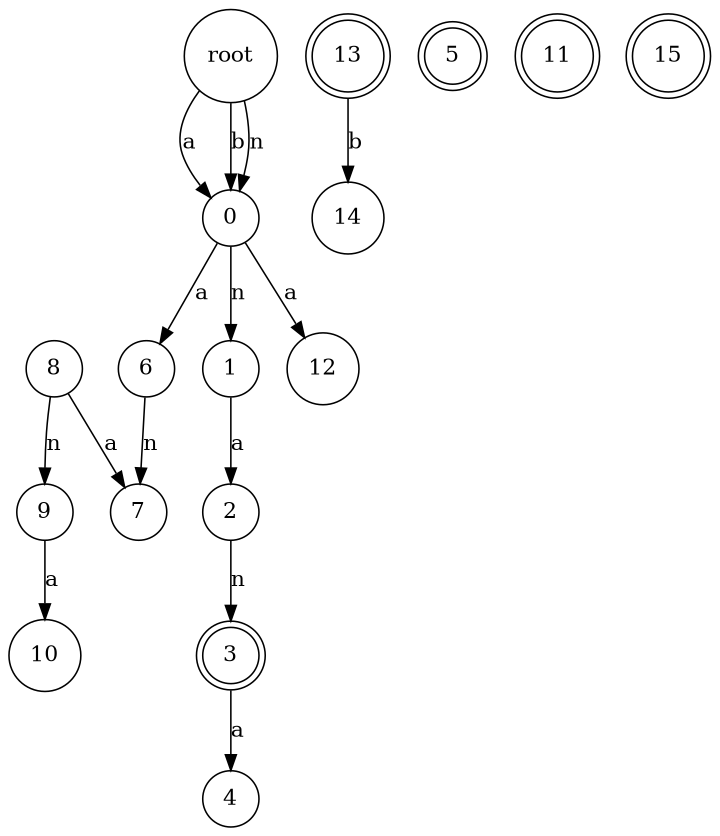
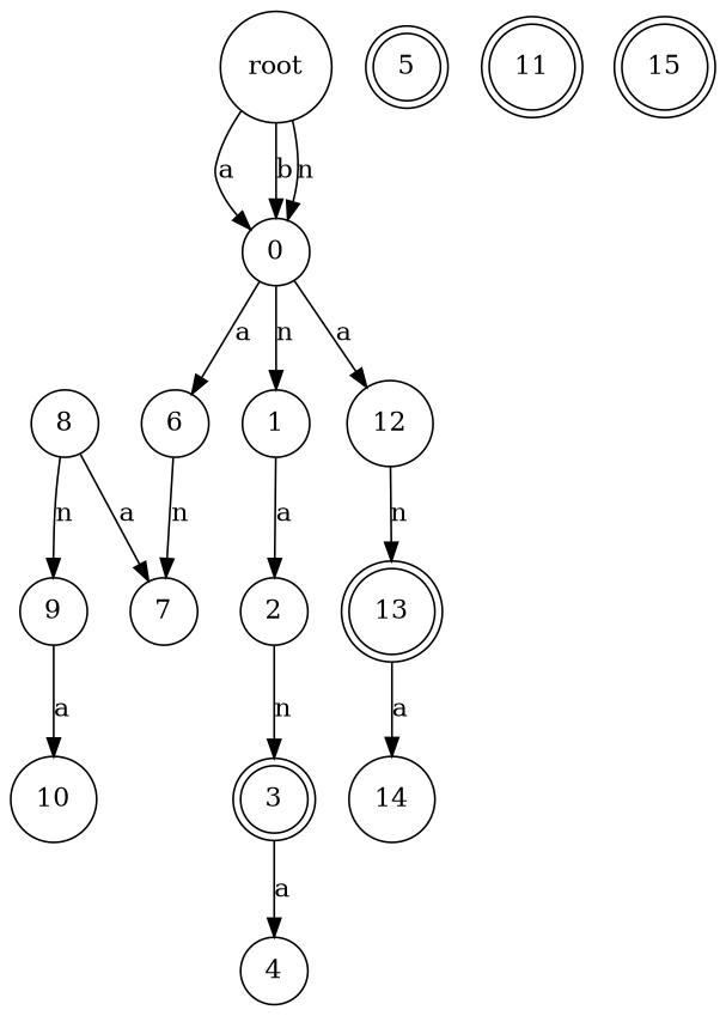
  digraph {
    node [shape=circle]
    n1 [label=0]
    n2 [label=1]
    n3 [label=6]
    n4 [label=12]
    n5 [label=2]
    n6 [label=7]
    n7 [label=13 shape=doublecircle]
    n8 [label=3 shape=doublecircle]
    n9 [label=4]
    n10 [label=5 shape=doublecircle]
    root
    n12 [label=8]
    n13 [label=9]
    n14 [label=10]
    n15 [label=11 shape=doublecircle]
    n16 [label=14]
    n17 [label=15 shape=doublecircle]
    n1 -> n2 [label=n]
    n1 -> n3 [label=a]
    n1 -> n4 [label=a]
    n2 -> n5 [label=a]
    n3 -> n6 [label=n]
+   n4 -> n7 [label=n]
    n5 -> n8 [label=n]
-   n7 -> n16 [label=b]
+   n7 -> n16 [label=a]
    n8 -> n9 [label=a]
    root -> n1 [label=a]
    root -> n1 [label=b]
    root -> n1 [label=n]
    n12 -> n6 [label=a]
    n12 -> n13 [label=n]
    n13 -> n14 [label=a]
  }
